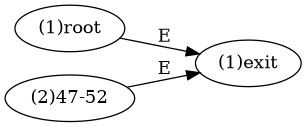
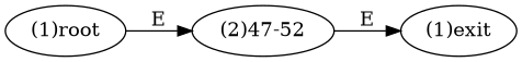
  digraph {
    rankdir=LR
    n1 [label="(1)root"]
    n2 [label="(2)47-52"]
    n3 [label="(1)exit"]
-   n1 -> n3 [label=E]
+   n1 -> n2 [label=E]
    n2 -> n3 [label=E]
  }
